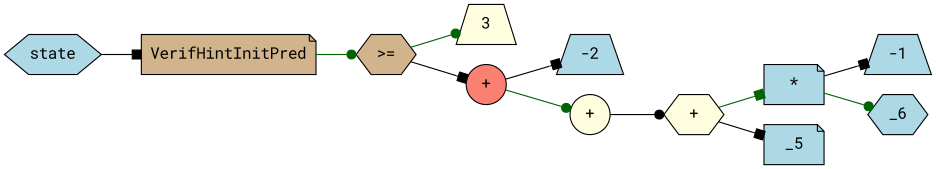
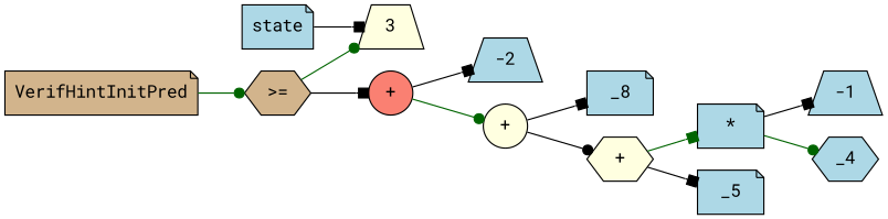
  digraph {
    fontname="Roboto Mono"
    rankdir=LR
    node [fillcolor=lightblue fontname="Roboto Mono" shape=hexagon style=filled]
    edge [arrowhead=box color=black fontname="Roboto Mono"]
-   n1 [label=state]
+   n1 [label=state shape=note]
    n2 [fillcolor=tan label=VerifHintInitPred shape=note]
    n3 [fillcolor=tan label=">="]
    n4 [fillcolor=lightyellow label=3 shape=trapezium]
    n5 [fillcolor=salmon label="+" shape=circle]
    n6 [label=-2 shape=trapezium]
    n7 [fillcolor=lightyellow label="+" shape=circle]
+   n8 [label=_8 shape=note]
    n9 [fillcolor=lightyellow label="+"]
    n10 [label="*" shape=note]
    n11 [label=_5 shape=note]
    n12 [label=-1 shape=trapezium]
-   n13 [label=_6]
-   n1 -> n2
+   n13 [label=_4]
+   n1 -> n4
    n2 -> n3 [arrowhead=dot color=darkgreen]
    n3 -> n4 [arrowhead=dot color=darkgreen]
    n3 -> n5
    n5 -> n6
    n5 -> n7 [arrowhead=dot color=darkgreen]
+   n7 -> n8
    n7 -> n9 [arrowhead=dot]
    n9 -> n10 [color=darkgreen]
    n9 -> n11
    n10 -> n12
    n10 -> n13 [arrowhead=dot color=darkgreen]
  }
